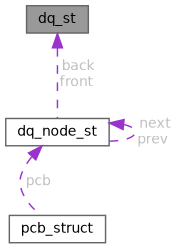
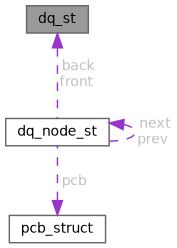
  digraph {
    node [color=gray40 fillcolor=white fontname=Helvetica fontsize=10 shape=box style=filled]
    edge [color=darkorchid3 dir=back fontcolor=grey fontname=Helvetica fontsize=10 labelfontname=Helvetica labelfontsize=10 style=dashed]
    n1 [fillcolor=grey60 fontcolor=black height=0.2 label=dq_st width=0.4]
    n2 [height=0.2 label=dq_node_st width=0.4]
    n3 [height=0.2 label=pcb_struct width=0.4]
    n1 -> n2 [label=" back\nfront"]
    n2 -> n2 [label=" next\nprev"]
-   n2 -> n3 [label=" pcb"]
+   n3 -> n2 [label=" pcb"]
  }
